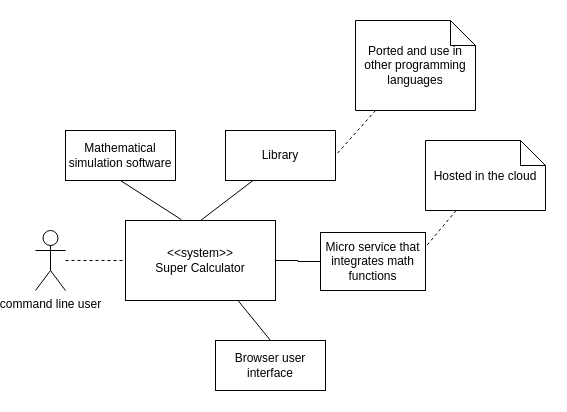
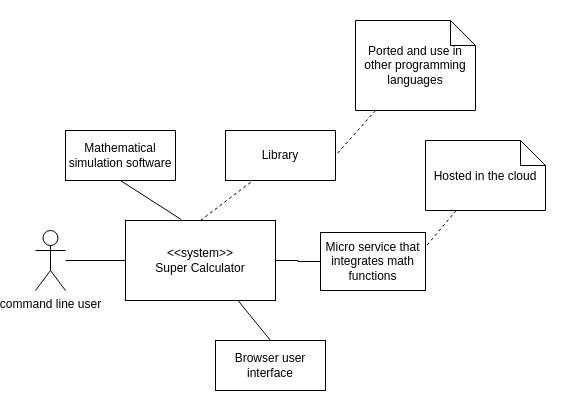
  <mxCell id="0" />
  <mxCell id="1" parent="0" />
  <mxCell id="2" style="edgeStyle=orthogonalEdgeStyle;rounded=0;orthogonalLoop=1;jettySize=auto;html=1;entryX=0;entryY=0.5;entryDx=0;entryDy=0;endArrow=none;endFill=0;" edge="1" parent="1" source="3" target="12"><mxGeometry relative="1" as="geometry" /></mxCell>
  <mxCell id="3" value="&amp;lt;&amp;lt;system&amp;gt;&amp;gt;&lt;br&gt;Super Calculator" style="rounded=0;whiteSpace=wrap;html=1;" vertex="1" parent="1"><mxGeometry x="110" y="220" width="150" height="80" as="geometry" /></mxCell>
- <mxCell id="4" style="edgeStyle=orthogonalEdgeStyle;rounded=0;orthogonalLoop=1;jettySize=auto;html=1;entryX=0;entryY=0.5;entryDx=0;entryDy=0;endArrow=none;endFill=0;dashed=1;" edge="1" parent="1" source="5" target="3"><mxGeometry relative="1" as="geometry" /></mxCell>
+ <mxCell id="4" style="edgeStyle=orthogonalEdgeStyle;rounded=0;orthogonalLoop=1;jettySize=auto;html=1;entryX=0;entryY=0.5;entryDx=0;entryDy=0;endArrow=none;endFill=0;" edge="1" parent="1" source="5" target="3"><mxGeometry relative="1" as="geometry" /></mxCell>
  <mxCell id="5" value="command line user" style="shape=umlActor;verticalLabelPosition=bottom;verticalAlign=top;html=1;outlineConnect=0;" vertex="1" parent="1"><mxGeometry x="20" y="230" width="30" height="60" as="geometry" /></mxCell>
  <mxCell id="6" value="Browser user interface" style="rounded=0;whiteSpace=wrap;html=1;" vertex="1" parent="1"><mxGeometry x="200" y="340" width="110" height="50" as="geometry" /></mxCell>
  <mxCell id="7" value="" style="endArrow=none;html=1;entryX=0.75;entryY=1;entryDx=0;entryDy=0;exitX=0.5;exitY=0;exitDx=0;exitDy=0;" edge="1" parent="1" source="6" target="3"><mxGeometry width="50" height="50" relative="1" as="geometry"><mxPoint x="240" y="370" as="sourcePoint" /><mxPoint x="290" y="320" as="targetPoint" /></mxGeometry></mxCell>
  <mxCell id="8" value="Mathematical simulation software" style="rounded=0;whiteSpace=wrap;html=1;" vertex="1" parent="1"><mxGeometry x="50" y="130" width="110" height="50" as="geometry" /></mxCell>
  <mxCell id="9" value="" style="endArrow=none;html=1;entryX=0.5;entryY=1;entryDx=0;entryDy=0;exitX=0.372;exitY=-0.011;exitDx=0;exitDy=0;exitPerimeter=0;" edge="1" parent="1" source="3" target="8"><mxGeometry width="50" height="50" relative="1" as="geometry"><mxPoint x="120" y="200" as="sourcePoint" /><mxPoint x="170" y="150" as="targetPoint" /></mxGeometry></mxCell>
  <mxCell id="10" value="Library" style="rounded=0;whiteSpace=wrap;html=1;" vertex="1" parent="1"><mxGeometry x="210" y="130" width="110" height="50" as="geometry" /></mxCell>
- <mxCell id="11" value="" style="endArrow=none;html=1;entryX=0.25;entryY=1;entryDx=0;entryDy=0;exitX=0.5;exitY=0;exitDx=0;exitDy=0;" edge="1" parent="1" source="3" target="10"><mxGeometry width="50" height="50" relative="1" as="geometry"><mxPoint x="184.64" y="239.34" as="sourcePoint" /><mxPoint x="130" y="150" as="targetPoint" /></mxGeometry></mxCell>
+ <mxCell id="11" value="" style="endArrow=none;html=1;entryX=0.25;entryY=1;entryDx=0;entryDy=0;exitX=0.5;exitY=0;exitDx=0;exitDy=0;dashed=1;" edge="1" parent="1" source="3" target="10"><mxGeometry width="50" height="50" relative="1" as="geometry"><mxPoint x="184.64" y="239.34" as="sourcePoint" /><mxPoint x="130" y="150" as="targetPoint" /></mxGeometry></mxCell>
  <mxCell id="12" value="Micro service that integrates math functions" style="rounded=0;whiteSpace=wrap;html=1;" vertex="1" parent="1"><mxGeometry x="305" y="232" width="105" height="58" as="geometry" /></mxCell>
  <mxCell id="13" style="rounded=0;orthogonalLoop=1;jettySize=auto;html=1;entryX=1;entryY=0.25;entryDx=0;entryDy=0;endArrow=none;endFill=0;dashed=1;" edge="1" parent="1" source="14" target="12"><mxGeometry relative="1" as="geometry" /></mxCell>
  <mxCell id="14" value="Hosted in the cloud" style="shape=note2;boundedLbl=1;whiteSpace=wrap;html=1;size=25;verticalAlign=bottom;align=center;" vertex="1" parent="1"><mxGeometry x="410" y="140" width="120" height="70" as="geometry" /></mxCell>
  <mxCell id="15" style="edgeStyle=none;rounded=0;orthogonalLoop=1;jettySize=auto;html=1;entryX=1;entryY=0.5;entryDx=0;entryDy=0;dashed=1;endArrow=none;endFill=0;" edge="1" parent="1" source="16" target="10"><mxGeometry relative="1" as="geometry" /></mxCell>
  <mxCell id="16" value="Ported and use in other programming languages" style="shape=note2;boundedLbl=1;whiteSpace=wrap;html=1;size=25;verticalAlign=middle;align=center;" vertex="1" parent="1"><mxGeometry x="340" y="20" width="120" height="90" as="geometry" /></mxCell>
